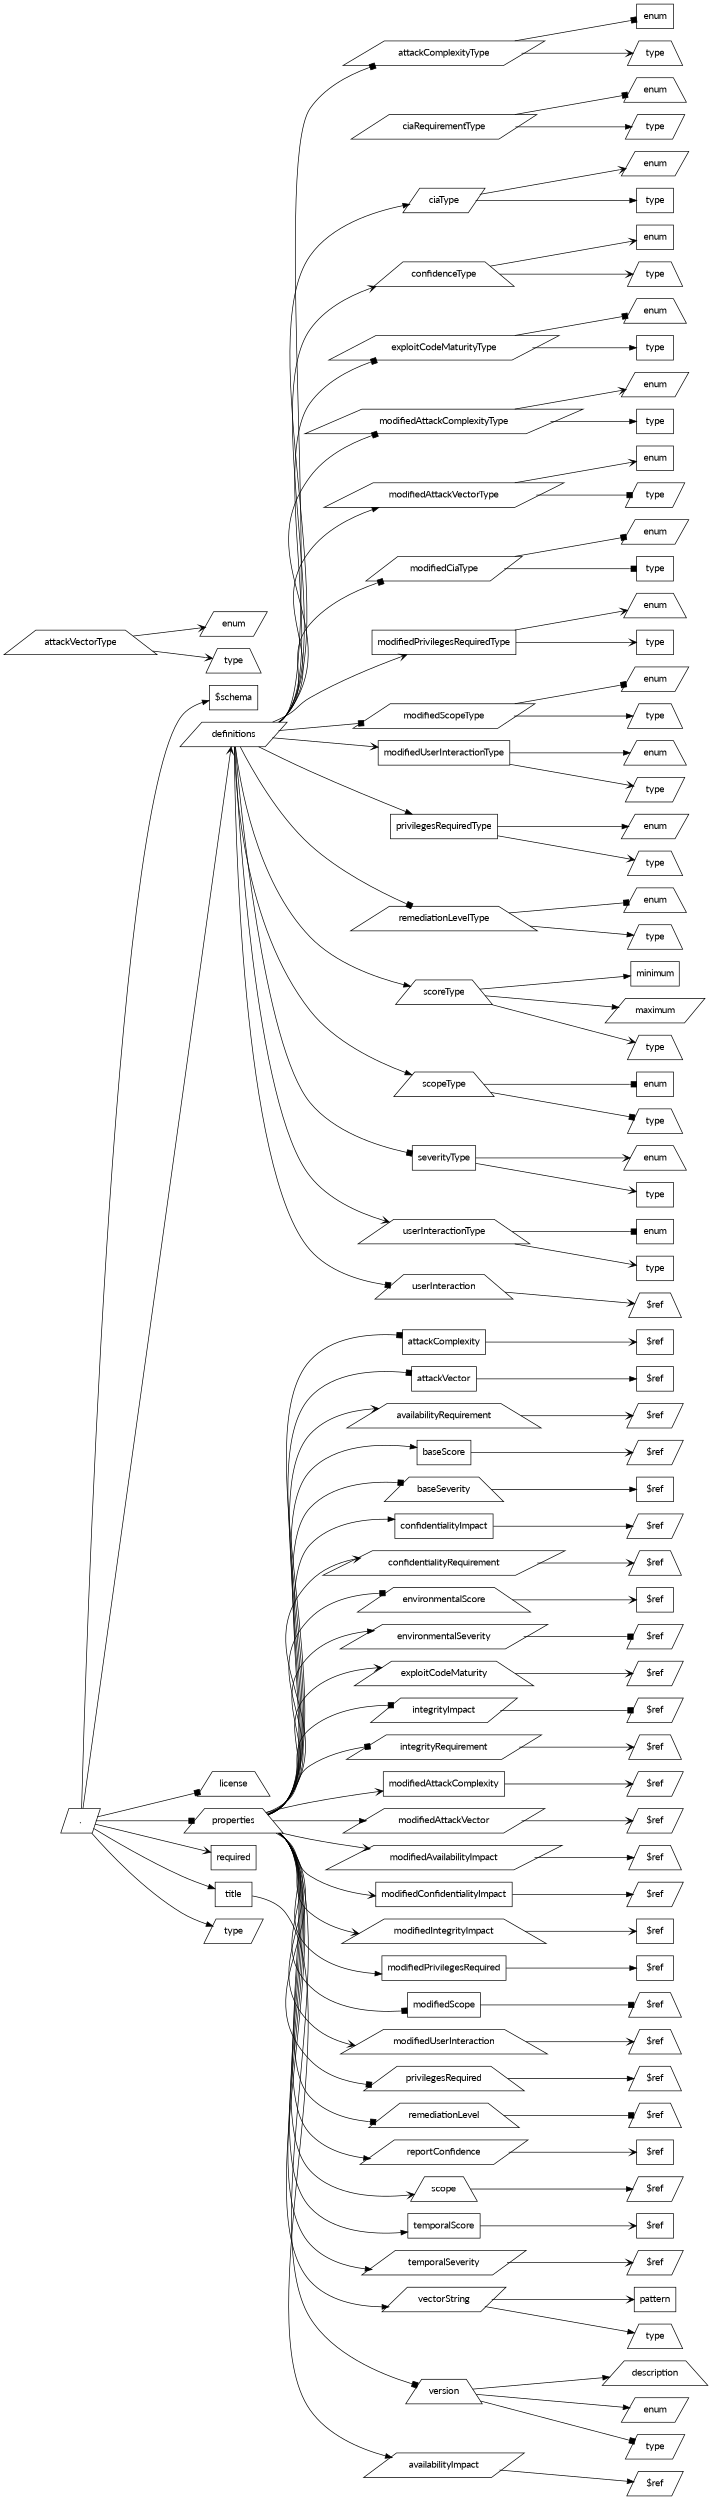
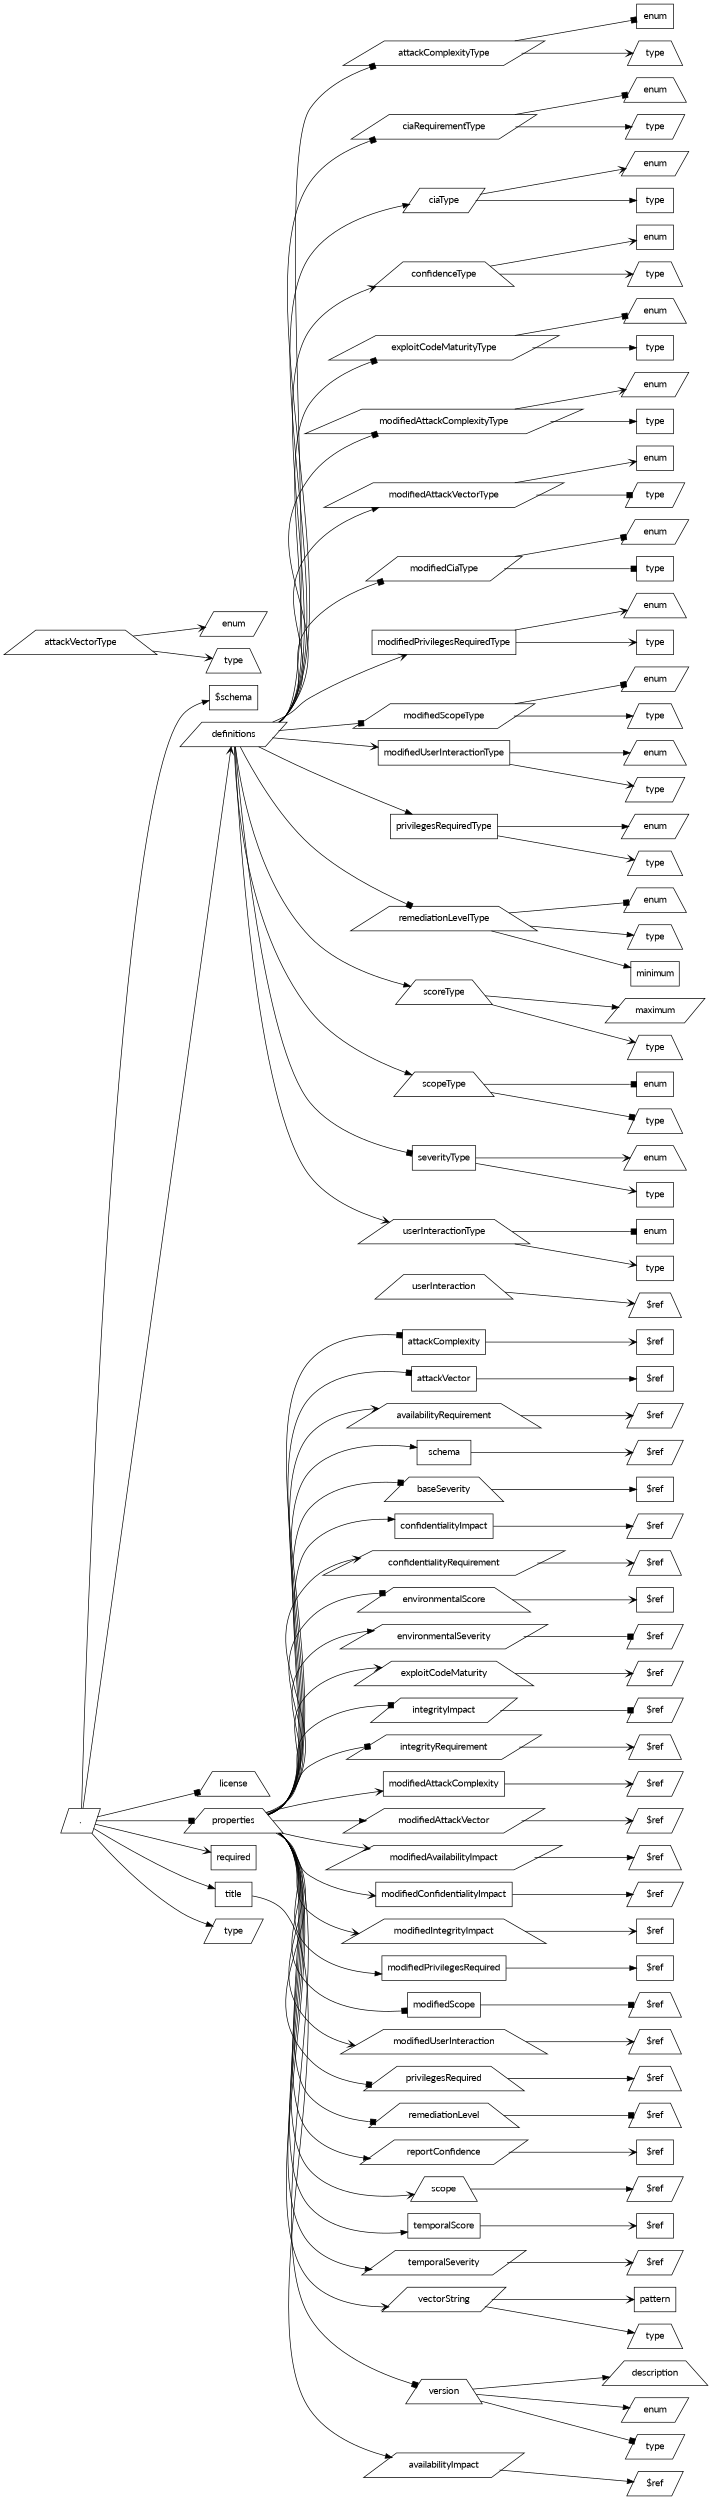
  digraph {
    fontname=Lato
    rankdir=LR
    node [fontname=Lato shape=parallelogram]
    edge [arrowhead=vee dir=forward fontname=Lato]
    n1 [label="."]
    n2 [label="$schema" shape=box]
    n3 [label=definitions]
    n4 [label=license shape=trapezium]
    n5 [label=properties shape=trapezium]
    n6 [label=required shape=box]
    n7 [label=title shape=box]
    n8 [label=type]
    n9 [label=attackComplexityType]
    n10 [label=ciaRequirementType]
    n11 [label=ciaType]
    n12 [label=confidenceType shape=trapezium]
    n13 [label=exploitCodeMaturityType]
    n14 [label=modifiedAttackComplexityType]
    n15 [label=modifiedAttackVectorType]
    n16 [label=modifiedCiaType]
    n17 [label=modifiedPrivilegesRequiredType shape=box]
    n18 [label=modifiedScopeType]
    n19 [label=modifiedUserInteractionType shape=box]
    n20 [label=privilegesRequiredType shape=box]
    n21 [label=remediationLevelType shape=trapezium]
    n22 [label=scopeType shape=trapezium]
    n23 [label=scoreType shape=trapezium]
    n24 [label=severityType shape=box]
    n25 [label=userInteractionType shape=trapezium]
    n26 [label=attackComplexity shape=box]
    n27 [label=attackVector shape=box]
    n28 [label=availabilityRequirement shape=trapezium]
-   n29 [label=baseScore shape=box]
+   n29 [label=schema shape=box]
    n30 [label=baseSeverity shape=trapezium]
    n31 [label=confidentialityImpact shape=box]
    n32 [label=confidentialityRequirement]
    n33 [label=environmentalScore shape=trapezium]
    n34 [label=environmentalSeverity]
    n35 [label=exploitCodeMaturity shape=trapezium]
    n36 [label=integrityImpact]
    n37 [label=integrityRequirement]
    n38 [label=modifiedAttackComplexity shape=box]
    n39 [label=modifiedAttackVector]
    n40 [label=modifiedAvailabilityImpact]
    n41 [label=modifiedConfidentialityImpact shape=box]
    n42 [label=modifiedIntegrityImpact shape=trapezium]
    n43 [label=modifiedPrivilegesRequired shape=box]
    n44 [label=modifiedScope shape=box]
    n45 [label=modifiedUserInteraction shape=trapezium]
    n46 [label=privilegesRequired shape=trapezium]
    n47 [label=remediationLevel shape=trapezium]
    n48 [label=reportConfidence]
    n49 [label=scope shape=trapezium]
    n50 [label=temporalScore shape=box]
    n51 [label=temporalSeverity]
    n52 [label=vectorString]
    n53 [label=version shape=trapezium]
    n54 [label=availabilityImpact]
    n55 [label=enum shape=box]
    n56 [label=type shape=trapezium]
    n57 [label=attackVectorType shape=trapezium]
    n58 [label=enum]
    n59 [label=type shape=trapezium]
    n60 [label=enum shape=trapezium]
    n61 [label=type]
    n62 [label=enum]
    n63 [label=type shape=box]
    n64 [label=enum shape=box]
    n65 [label=type shape=trapezium]
    n66 [label=enum shape=trapezium]
    n67 [label=type shape=box]
    n68 [label=enum]
    n69 [label=type shape=box]
    n70 [label=enum shape=box]
    n71 [label=type]
    n72 [label=enum]
    n73 [label=type shape=box]
    n74 [label=enum shape=trapezium]
    n75 [label=type shape=box]
    n76 [label=enum]
    n77 [label=type shape=trapezium]
    n78 [label=enum shape=trapezium]
    n79 [label=type]
    n80 [label=enum]
    n81 [label=type shape=trapezium]
    n82 [label=enum shape=trapezium]
    n83 [label=type shape=trapezium]
    n84 [label=enum shape=box]
    n85 [label=type shape=trapezium]
    n86 [label=maximum]
    n87 [label=minimum shape=box]
    n88 [label=type shape=trapezium]
    n89 [label=enum shape=trapezium]
    n90 [label=type shape=box]
    n91 [label=enum shape=box]
    n92 [label=type shape=box]
    n93 [label="$ref" shape=box]
    n94 [label="$ref" shape=box]
    n95 [label="$ref"]
    n96 [label="$ref"]
    n97 [label="$ref"]
    n98 [label="$ref" shape=box]
    n99 [label="$ref"]
    n100 [label="$ref" shape=trapezium]
    n101 [label="$ref" shape=box]
    n102 [label="$ref"]
    n103 [label="$ref"]
    n104 [label="$ref"]
    n105 [label="$ref" shape=trapezium]
    n106 [label="$ref"]
    n107 [label="$ref"]
    n108 [label="$ref" shape=trapezium]
    n109 [label="$ref"]
    n110 [label="$ref" shape=box]
    n111 [label="$ref" shape=box]
    n112 [label="$ref" shape=trapezium]
    n113 [label="$ref" shape=trapezium]
    n114 [label="$ref" shape=trapezium]
    n115 [label="$ref" shape=trapezium]
    n116 [label="$ref" shape=box]
    n117 [label="$ref"]
    n118 [label="$ref" shape=box]
    n119 [label="$ref"]
    n120 [label=userInteraction shape=trapezium]
    n121 [label="$ref" shape=trapezium]
    n122 [label=pattern shape=box]
    n123 [label=type shape=trapezium]
    n124 [label=description shape=trapezium]
    n125 [label=enum]
    n126 [label=type]
    n1 -> n2 [arrowhead=normal]
    n1 -> n3
    n1 -> n4 [arrowhead=box]
    n1 -> n5 [arrowhead=box]
    n1 -> n6
    n1 -> n7 [arrowhead=normal]
    n1 -> n8 [arrowhead=normal]
    n3 -> n9 [arrowhead=box]
-   n3 -> n120 [arrowhead=box]
+   n3 -> n10 [arrowhead=box]
    n3 -> n11 [arrowhead=normal]
    n3 -> n12
    n3 -> n13 [arrowhead=box]
    n3 -> n14 [arrowhead=box]
    n3 -> n15 [arrowhead=normal]
    n3 -> n16 [arrowhead=box]
    n3 -> n17
    n3 -> n18 [arrowhead=box]
    n3 -> n19
    n3 -> n20 [arrowhead=normal]
    n3 -> n21 [arrowhead=box]
    n3 -> n22 [arrowhead=normal]
    n3 -> n23 [arrowhead=normal]
    n3 -> n24 [arrowhead=box]
    n3 -> n25
    n5 -> n26 [arrowhead=box]
    n5 -> n27 [arrowhead=box]
    n5 -> n28
    n5 -> n29 [arrowhead=normal]
    n5 -> n30 [arrowhead=box]
    n5 -> n31 [arrowhead=normal]
    n5 -> n32
    n5 -> n33 [arrowhead=box]
    n5 -> n34 [arrowhead=normal]
    n5 -> n35
    n5 -> n36 [arrowhead=box]
    n5 -> n37 [arrowhead=box]
    n5 -> n38
    n5 -> n39 [arrowhead=normal]
    n5 -> n40
    n5 -> n41
    n5 -> n42
    n5 -> n43 [arrowhead=normal]
    n5 -> n44 [arrowhead=box]
    n5 -> n45
    n5 -> n46 [arrowhead=box]
    n5 -> n47 [arrowhead=box]
    n5 -> n48 [arrowhead=normal]
    n5 -> n49
    n5 -> n50 [arrowhead=normal]
    n5 -> n51 [arrowhead=normal]
-   n5 -> n52 [arrowhead=normal]
+   n5 -> n52
    n5 -> n53 [arrowhead=box]
    n7 -> n54 [arrowhead=normal]
    n9 -> n55 [arrowhead=box]
    n9 -> n56
    n10 -> n60 [arrowhead=box]
    n10 -> n61 [arrowhead=normal]
    n11 -> n62
    n11 -> n63 [arrowhead=normal]
    n12 -> n64
    n12 -> n65
    n13 -> n66 [arrowhead=box]
    n13 -> n67 [arrowhead=normal]
    n14 -> n68
    n14 -> n69 [arrowhead=normal]
    n15 -> n70
    n15 -> n71 [arrowhead=box]
    n16 -> n72 [arrowhead=box]
    n16 -> n73 [arrowhead=box]
    n17 -> n74
    n17 -> n75
    n18 -> n76 [arrowhead=box]
    n18 -> n77 [arrowhead=normal]
    n19 -> n78 [arrowhead=normal]
    n19 -> n79
    n20 -> n80 [arrowhead=normal]
    n20 -> n81
    n21 -> n82 [arrowhead=box]
    n21 -> n83 [arrowhead=normal]
    n22 -> n84 [arrowhead=box]
    n22 -> n85 [arrowhead=box]
    n23 -> n86 [arrowhead=normal]
-   n23 -> n87 [arrowhead=normal]
+   n21 -> n87 [arrowhead=normal]
    n23 -> n88
    n24 -> n89
    n24 -> n90
    n25 -> n91 [arrowhead=box]
    n25 -> n92
    n26 -> n93
    n27 -> n94 [arrowhead=normal]
    n28 -> n96
    n29 -> n97
    n30 -> n98 [arrowhead=normal]
    n31 -> n99 [arrowhead=normal]
    n32 -> n100
    n33 -> n101
    n34 -> n102 [arrowhead=box]
    n35 -> n103
    n36 -> n104 [arrowhead=box]
    n37 -> n105
    n38 -> n106
    n39 -> n107
    n40 -> n108 [arrowhead=normal]
    n41 -> n109 [arrowhead=normal]
    n42 -> n110
    n43 -> n111 [arrowhead=normal]
    n44 -> n112 [arrowhead=box]
    n45 -> n113
    n46 -> n114 [arrowhead=normal]
    n47 -> n115 [arrowhead=box]
    n48 -> n116
    n49 -> n117 [arrowhead=normal]
    n50 -> n118
    n51 -> n119
    n52 -> n122
    n52 -> n123 [arrowhead=normal]
    n53 -> n124 [arrowhead=normal]
    n53 -> n125 [arrowhead=normal]
    n53 -> n126 [arrowhead=box]
    n54 -> n95 [arrowhead=normal]
    n57 -> n58
    n57 -> n59
    n120 -> n121
  }
